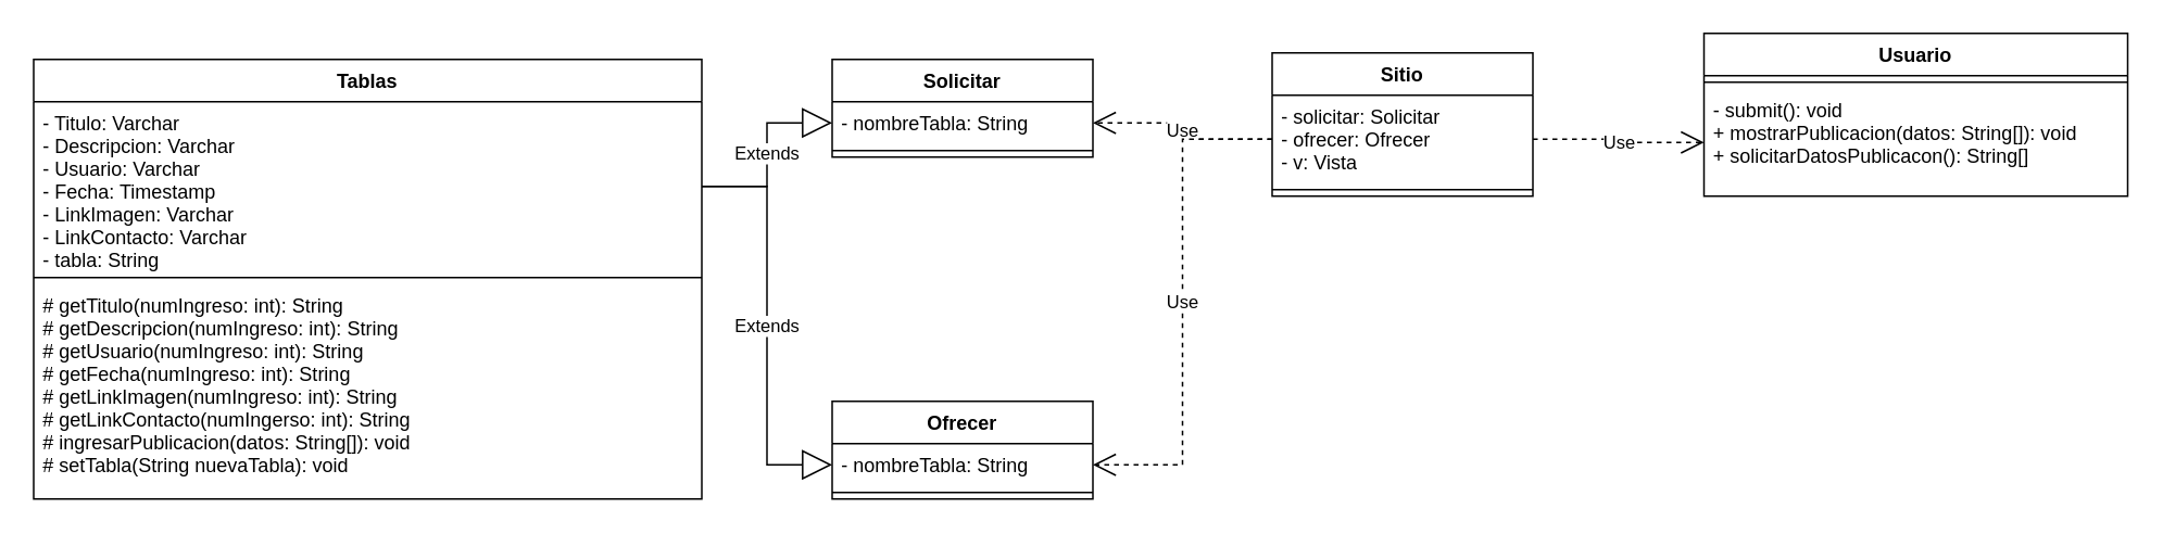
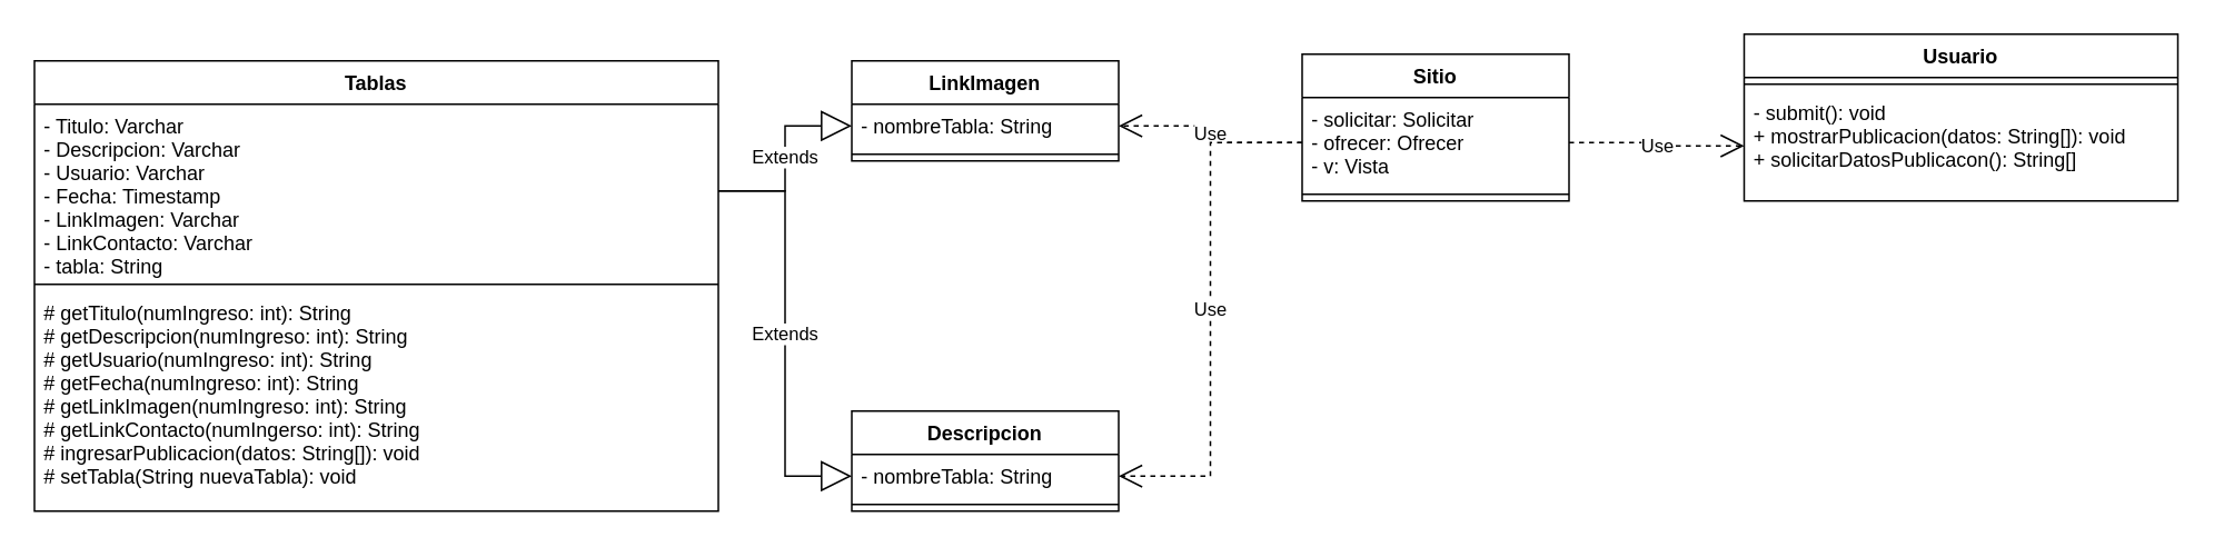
  <mxCell id="0" />
  <mxCell id="1" parent="0" />
  <mxCell id="2" value="Sitio" style="swimlane;fontStyle=1;align=center;verticalAlign=top;childLayout=stackLayout;horizontal=1;startSize=26;horizontalStack=0;resizeParent=1;resizeParentMax=0;resizeLast=0;collapsible=1;marginBottom=0;" parent="1" vertex="1"><mxGeometry x="780" y="32" width="160" height="88" as="geometry" /></mxCell>
  <mxCell id="3" value="- solicitar: Solicitar&#10;- ofrecer: Ofrecer&#10;- v: Vista" style="text;strokeColor=none;fillColor=none;align=left;verticalAlign=top;spacingLeft=4;spacingRight=4;overflow=hidden;rotatable=0;points=[[0,0.5],[1,0.5]];portConstraint=eastwest;" parent="2" vertex="1"><mxGeometry y="26" width="160" height="54" as="geometry" /></mxCell>
  <mxCell id="4" value="" style="line;strokeWidth=1;fillColor=none;align=left;verticalAlign=middle;spacingTop=-1;spacingLeft=3;spacingRight=3;rotatable=0;labelPosition=right;points=[];portConstraint=eastwest;" parent="2" vertex="1"><mxGeometry y="80" width="160" height="8" as="geometry" /></mxCell>
  <mxCell id="5" value="Tablas" style="swimlane;fontStyle=1;align=center;verticalAlign=top;childLayout=stackLayout;horizontal=1;startSize=26;horizontalStack=0;resizeParent=1;resizeParentMax=0;resizeLast=0;collapsible=1;marginBottom=0;" parent="1" vertex="1"><mxGeometry x="20" y="36" width="410" height="270" as="geometry" /></mxCell>
  <mxCell id="6" value="- Titulo: Varchar&#10;- Descripcion: Varchar&#10;- Usuario: Varchar&#10;- Fecha: Timestamp&#10;- LinkImagen: Varchar&#10;- LinkContacto: Varchar&#10;- tabla: String" style="text;strokeColor=none;fillColor=none;align=left;verticalAlign=top;spacingLeft=4;spacingRight=4;overflow=hidden;rotatable=0;points=[[0,0.5],[1,0.5]];portConstraint=eastwest;" parent="5" vertex="1"><mxGeometry y="26" width="410" height="104" as="geometry" /></mxCell>
  <mxCell id="7" value="" style="line;strokeWidth=1;fillColor=none;align=left;verticalAlign=middle;spacingTop=-1;spacingLeft=3;spacingRight=3;rotatable=0;labelPosition=right;points=[];portConstraint=eastwest;" parent="5" vertex="1"><mxGeometry y="130" width="410" height="8" as="geometry" /></mxCell>
  <mxCell id="8" value="# getTitulo(numIngreso: int): String&#10;# getDescripcion(numIngreso: int): String&#10;# getUsuario(numIngreso: int): String&#10;# getFecha(numIngreso: int): String&#10;# getLinkImagen(numIngreso: int): String&#10;# getLinkContacto(numIngerso: int): String&#10;# ingresarPublicacion(datos: String[]): void&#10;# setTabla(String nuevaTabla): void" style="text;strokeColor=none;fillColor=none;align=left;verticalAlign=top;spacingLeft=4;spacingRight=4;overflow=hidden;rotatable=0;points=[[0,0.5],[1,0.5]];portConstraint=eastwest;" parent="5" vertex="1"><mxGeometry y="138" width="410" height="132" as="geometry" /></mxCell>
  <mxCell id="9" value="Usuario" style="swimlane;fontStyle=1;align=center;verticalAlign=top;childLayout=stackLayout;horizontal=1;startSize=26;horizontalStack=0;resizeParent=1;resizeParentMax=0;resizeLast=0;collapsible=1;marginBottom=0;" parent="1" vertex="1"><mxGeometry x="1045" y="20" width="260" height="100" as="geometry" /></mxCell>
  <mxCell id="10" value="" style="line;strokeWidth=1;fillColor=none;align=left;verticalAlign=middle;spacingTop=-1;spacingLeft=3;spacingRight=3;rotatable=0;labelPosition=right;points=[];portConstraint=eastwest;" parent="9" vertex="1"><mxGeometry y="26" width="260" height="8" as="geometry" /></mxCell>
  <mxCell id="11" value="- submit(): void&#10;+ mostrarPublicacion(datos: String[]): void&#10;+ solicitarDatosPublicacon(): String[]" style="text;strokeColor=none;fillColor=none;align=left;verticalAlign=top;spacingLeft=4;spacingRight=4;overflow=hidden;rotatable=0;points=[[0,0.5],[1,0.5]];portConstraint=eastwest;" parent="9" vertex="1"><mxGeometry y="34" width="260" height="66" as="geometry" /></mxCell>
- <mxCell id="12" value="Solicitar" style="swimlane;fontStyle=1;align=center;verticalAlign=top;childLayout=stackLayout;horizontal=1;startSize=26;horizontalStack=0;resizeParent=1;resizeParentMax=0;resizeLast=0;collapsible=1;marginBottom=0;" vertex="1" parent="1"><mxGeometry x="510" y="36" width="160" height="60" as="geometry" /></mxCell>
+ <mxCell id="12" value="LinkImagen" style="swimlane;fontStyle=1;align=center;verticalAlign=top;childLayout=stackLayout;horizontal=1;startSize=26;horizontalStack=0;resizeParent=1;resizeParentMax=0;resizeLast=0;collapsible=1;marginBottom=0;" vertex="1" parent="1"><mxGeometry x="510" y="36" width="160" height="60" as="geometry" /></mxCell>
  <mxCell id="13" value="- nombreTabla: String" style="text;strokeColor=none;fillColor=none;align=left;verticalAlign=top;spacingLeft=4;spacingRight=4;overflow=hidden;rotatable=0;points=[[0,0.5],[1,0.5]];portConstraint=eastwest;" vertex="1" parent="12"><mxGeometry y="26" width="160" height="26" as="geometry" /></mxCell>
  <mxCell id="14" value="" style="line;strokeWidth=1;fillColor=none;align=left;verticalAlign=middle;spacingTop=-1;spacingLeft=3;spacingRight=3;rotatable=0;labelPosition=right;points=[];portConstraint=eastwest;" vertex="1" parent="12"><mxGeometry y="52" width="160" height="8" as="geometry" /></mxCell>
- <mxCell id="15" value="Ofrecer" style="swimlane;fontStyle=1;align=center;verticalAlign=top;childLayout=stackLayout;horizontal=1;startSize=26;horizontalStack=0;resizeParent=1;resizeParentMax=0;resizeLast=0;collapsible=1;marginBottom=0;" vertex="1" parent="1"><mxGeometry x="510" y="246" width="160" height="60" as="geometry" /></mxCell>
+ <mxCell id="15" value="Descripcion" style="swimlane;fontStyle=1;align=center;verticalAlign=top;childLayout=stackLayout;horizontal=1;startSize=26;horizontalStack=0;resizeParent=1;resizeParentMax=0;resizeLast=0;collapsible=1;marginBottom=0;" vertex="1" parent="1"><mxGeometry x="510" y="246" width="160" height="60" as="geometry" /></mxCell>
  <mxCell id="16" value="- nombreTabla: String" style="text;strokeColor=none;fillColor=none;align=left;verticalAlign=top;spacingLeft=4;spacingRight=4;overflow=hidden;rotatable=0;points=[[0,0.5],[1,0.5]];portConstraint=eastwest;" vertex="1" parent="15"><mxGeometry y="26" width="160" height="26" as="geometry" /></mxCell>
  <mxCell id="17" value="" style="line;strokeWidth=1;fillColor=none;align=left;verticalAlign=middle;spacingTop=-1;spacingLeft=3;spacingRight=3;rotatable=0;labelPosition=right;points=[];portConstraint=eastwest;" vertex="1" parent="15"><mxGeometry y="52" width="160" height="8" as="geometry" /></mxCell>
  <mxCell id="18" value="Use" style="endArrow=open;endSize=12;dashed=1;html=1;rounded=0;edgeStyle=orthogonalEdgeStyle;exitX=0;exitY=0.5;exitDx=0;exitDy=0;entryX=1;entryY=0.5;entryDx=0;entryDy=0;" edge="1" parent="1" source="3" target="13"><mxGeometry width="160" relative="1" as="geometry"><mxPoint x="770" y="196" as="sourcePoint" /><mxPoint x="930" y="196" as="targetPoint" /></mxGeometry></mxCell>
  <mxCell id="19" value="Use" style="endArrow=open;endSize=12;dashed=1;html=1;rounded=0;edgeStyle=orthogonalEdgeStyle;entryX=1;entryY=0.5;entryDx=0;entryDy=0;exitX=0;exitY=0.5;exitDx=0;exitDy=0;" edge="1" parent="1" source="3" target="16"><mxGeometry width="160" relative="1" as="geometry"><mxPoint x="710" y="156" as="sourcePoint" /><mxPoint x="870" y="156" as="targetPoint" /></mxGeometry></mxCell>
  <mxCell id="20" value="Extends" style="endArrow=block;endSize=16;endFill=0;html=1;rounded=0;edgeStyle=orthogonalEdgeStyle;exitX=1;exitY=0.5;exitDx=0;exitDy=0;entryX=0;entryY=0.5;entryDx=0;entryDy=0;" edge="1" parent="1" source="6" target="13"><mxGeometry width="160" relative="1" as="geometry"><mxPoint x="480" y="156" as="sourcePoint" /><mxPoint x="640" y="156" as="targetPoint" /></mxGeometry></mxCell>
  <mxCell id="21" value="Extends" style="endArrow=block;endSize=16;endFill=0;html=1;rounded=0;edgeStyle=orthogonalEdgeStyle;exitX=1;exitY=0.5;exitDx=0;exitDy=0;entryX=0;entryY=0.5;entryDx=0;entryDy=0;" edge="1" parent="1" source="6" target="16"><mxGeometry width="160" relative="1" as="geometry"><mxPoint x="460" y="196" as="sourcePoint" /><mxPoint x="620" y="196" as="targetPoint" /></mxGeometry></mxCell>
  <mxCell id="22" value="Use" style="endArrow=open;endSize=12;dashed=1;html=1;rounded=0;edgeStyle=orthogonalEdgeStyle;exitX=1;exitY=0.5;exitDx=0;exitDy=0;entryX=0;entryY=0.5;entryDx=0;entryDy=0;" edge="1" parent="1" source="3" target="11"><mxGeometry width="160" relative="1" as="geometry"><mxPoint x="1070" y="116" as="sourcePoint" /><mxPoint x="1230" y="116" as="targetPoint" /></mxGeometry></mxCell>
